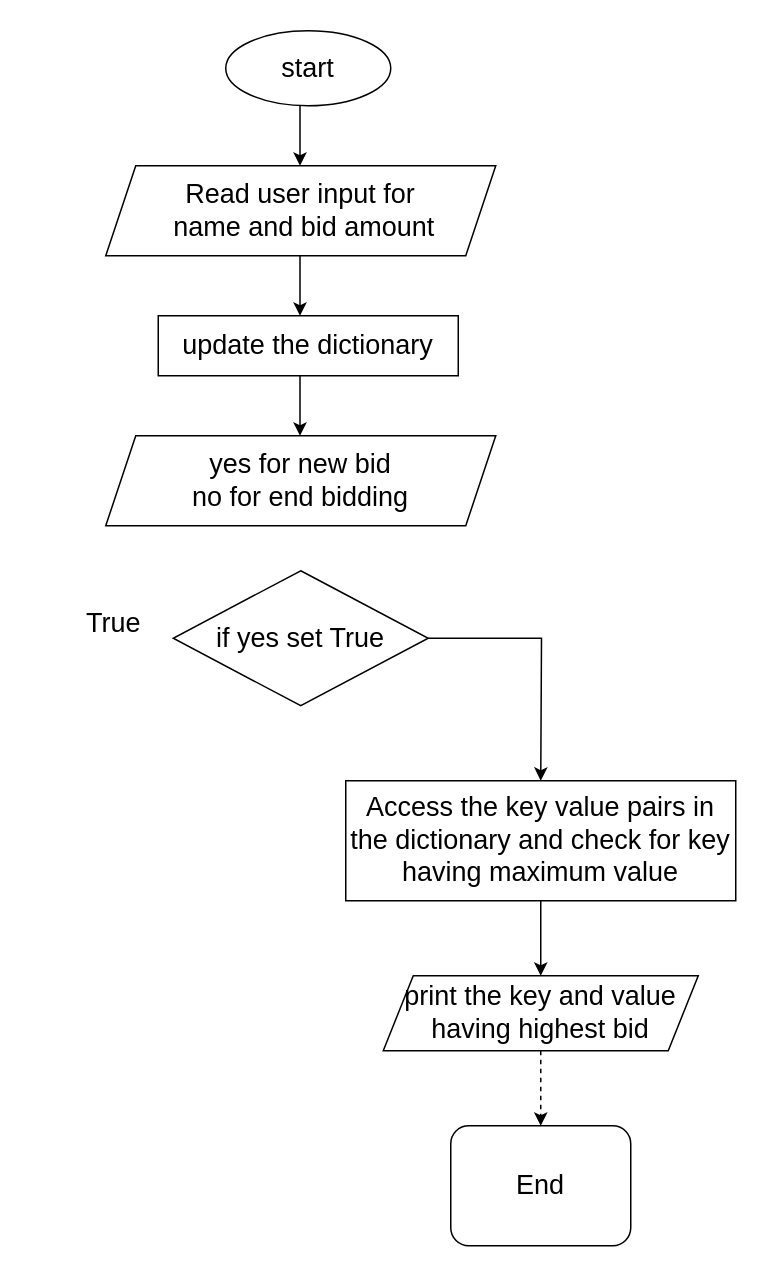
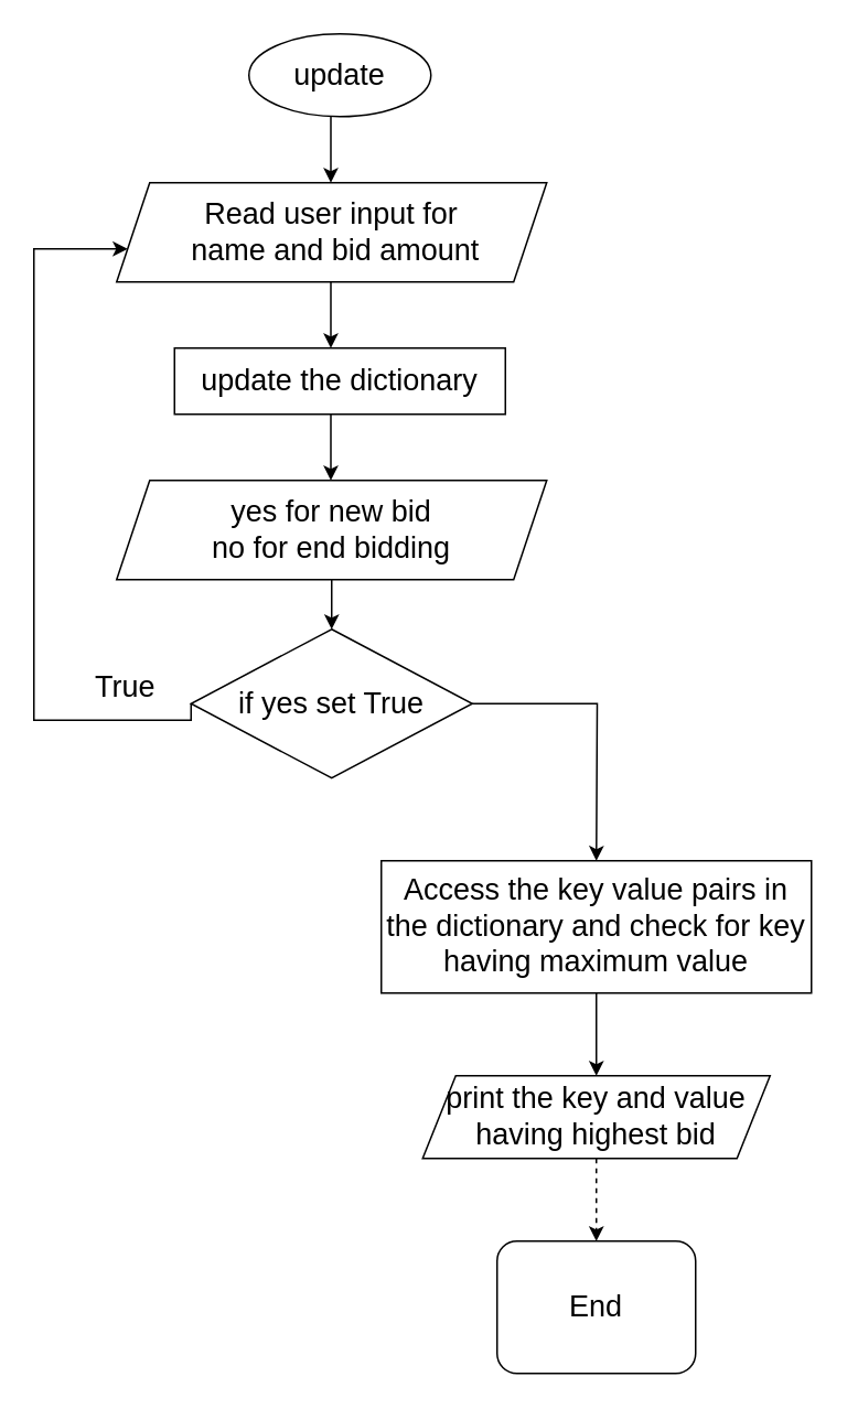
  <mxCell id="0" />
  <mxCell id="1" parent="0" />
- <mxCell id="2" value="&lt;font style=&quot;font-size: 18px;&quot;&gt;start&lt;/font&gt;" style="ellipse;whiteSpace=wrap;html=1;" vertex="1" parent="1"><mxGeometry x="150" y="20" width="110" height="50" as="geometry" /></mxCell>
+ <mxCell id="2" value="&lt;font style=&quot;font-size: 18px;&quot;&gt;update&lt;/font&gt;" style="ellipse;whiteSpace=wrap;html=1;" vertex="1" parent="1"><mxGeometry x="150" y="20" width="110" height="50" as="geometry" /></mxCell>
  <mxCell id="3" value="update the dictionary" style="rounded=0;whiteSpace=wrap;html=1;fontSize=18;" vertex="1" parent="1"><mxGeometry x="105" y="210" width="200" height="40" as="geometry" /></mxCell>
  <mxCell id="4" value="Read user input for&lt;br&gt;&amp;nbsp;name and bid amount" style="shape=parallelogram;perimeter=parallelogramPerimeter;whiteSpace=wrap;html=1;fixedSize=1;fontSize=18;" vertex="1" parent="1"><mxGeometry x="70" y="110" width="260" height="60" as="geometry" /></mxCell>
+ <mxCell id="5" style="edgeStyle=orthogonalEdgeStyle;rounded=0;orthogonalLoop=1;jettySize=auto;html=1;exitX=0;exitY=0.5;exitDx=0;exitDy=0;fontSize=18;" edge="1" parent="1" source="7" target="4"><mxGeometry relative="1" as="geometry"><Array as="points"><mxPoint x="20" y="435" /><mxPoint x="20" y="150" /></Array></mxGeometry></mxCell>
  <mxCell id="6" style="edgeStyle=orthogonalEdgeStyle;rounded=0;orthogonalLoop=1;jettySize=auto;html=1;fontSize=18;" edge="1" parent="1" source="7"><mxGeometry relative="1" as="geometry"><mxPoint x="360" y="520" as="targetPoint" /></mxGeometry></mxCell>
  <mxCell id="7" value="if yes set True" style="rhombus;whiteSpace=wrap;html=1;fontSize=18;" vertex="1" parent="1"><mxGeometry x="115" y="380" width="170" height="90" as="geometry" /></mxCell>
  <mxCell id="8" value="" style="endArrow=classic;html=1;rounded=0;fontSize=18;" edge="1" parent="1"><mxGeometry width="50" height="50" relative="1" as="geometry"><mxPoint x="199.5" y="170" as="sourcePoint" /><mxPoint x="199.5" y="210" as="targetPoint" /></mxGeometry></mxCell>
  <mxCell id="9" value="" style="endArrow=classic;html=1;rounded=0;fontSize=18;" edge="1" parent="1"><mxGeometry width="50" height="50" relative="1" as="geometry"><mxPoint x="199.5" y="70" as="sourcePoint" /><mxPoint x="199.5" y="110" as="targetPoint" /></mxGeometry></mxCell>
  <mxCell id="10" value="" style="endArrow=classic;html=1;rounded=0;fontSize=18;" edge="1" parent="1"><mxGeometry width="50" height="50" relative="1" as="geometry"><mxPoint x="199.5" y="250" as="sourcePoint" /><mxPoint x="199.5" y="290" as="targetPoint" /><Array as="points"><mxPoint x="199.5" y="270" /></Array></mxGeometry></mxCell>
  <mxCell id="11" style="edgeStyle=orthogonalEdgeStyle;rounded=0;orthogonalLoop=1;jettySize=auto;html=1;fontSize=18;dashed=1;" edge="1" parent="1" source="12" target="18"><mxGeometry relative="1" as="geometry"><mxPoint x="360" y="750" as="targetPoint" /></mxGeometry></mxCell>
  <mxCell id="12" value="print the key and value having highest bid" style="shape=parallelogram;perimeter=parallelogramPerimeter;whiteSpace=wrap;html=1;fixedSize=1;fontSize=18;" vertex="1" parent="1"><mxGeometry x="255" y="650" width="210" height="50" as="geometry" /></mxCell>
  <mxCell id="13" value="True" style="text;html=1;align=center;verticalAlign=middle;resizable=0;points=[];autosize=1;strokeColor=none;fillColor=none;fontSize=18;" vertex="1" parent="1"><mxGeometry x="50" y="400" width="50" height="30" as="geometry" /></mxCell>
+ <mxCell id="14" style="edgeStyle=orthogonalEdgeStyle;rounded=0;orthogonalLoop=1;jettySize=auto;html=1;fontSize=18;entryX=0.5;entryY=0;entryDx=0;entryDy=0;" edge="1" parent="1" source="15" target="7"><mxGeometry relative="1" as="geometry"><mxPoint x="200" y="380" as="targetPoint" /></mxGeometry></mxCell>
  <mxCell id="15" value="yes for new bid &lt;br&gt;no for end bidding" style="shape=parallelogram;perimeter=parallelogramPerimeter;whiteSpace=wrap;html=1;fixedSize=1;fontSize=18;" vertex="1" parent="1"><mxGeometry x="70" y="290" width="260" height="60" as="geometry" /></mxCell>
  <mxCell id="16" style="edgeStyle=orthogonalEdgeStyle;rounded=0;orthogonalLoop=1;jettySize=auto;html=1;fontSize=18;" edge="1" parent="1" source="17"><mxGeometry relative="1" as="geometry"><mxPoint x="360" y="650" as="targetPoint" /></mxGeometry></mxCell>
  <mxCell id="17" value="Access the key value pairs in the dictionary and check for key having maximum value" style="rounded=0;whiteSpace=wrap;html=1;fontSize=18;" vertex="1" parent="1"><mxGeometry x="230" y="520" width="260" height="80" as="geometry" /></mxCell>
  <mxCell id="18" value="End" style="whiteSpace=wrap;html=1;fontSize=18;rounded=1;" vertex="1" parent="1"><mxGeometry x="300" y="750" width="120" height="80" as="geometry" /></mxCell>
